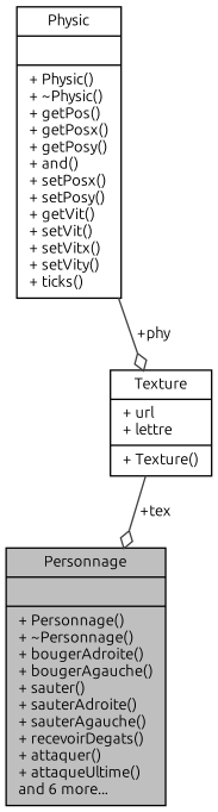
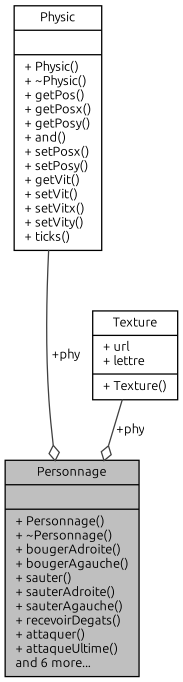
  digraph {
    fontname=Ubuntu
    node [color=black fillcolor=white fontname=Ubuntu fontsize=10 shape=record style=filled]
    edge [arrowhead=odiamond color=grey25 fontname=Ubuntu fontsize=10 labelfontname=Helvetica labelfontsize=10 style=solid]
    n1 [fillcolor=grey75 fontcolor=black height=0.2 label="{Personnage\n||+ Personnage()\l+ ~Personnage()\l+ bougerAdroite()\l+ bougerAgauche()\l+ sauter()\l+ sauterAdroite()\l+ sauterAgauche()\l+ recevoirDegats()\l+ attaquer()\l+ attaqueUltime()\land 6 more...\l}" width=0.4]
    n2 [height=0.2 label="{Texture\n|+ url\l+ lettre\l|+ Texture()\l}" width=0.4]
    n3 [height=0.2 label="{Physic\n||+ Physic()\l+ ~Physic()\l+ getPos()\l+ getPosx()\l+ getPosy()\l+ and()\l+ setPosx()\l+ setPosy()\l+ getVit()\l+ setVit()\l+ setVitx()\l+ setVity()\l+ ticks()\l}" width=0.4]
-   n2 -> n1 [label=" +tex"]
-   n3 -> n2 [label=" +phy"]
+   n2 -> n1 [label=" +phy"]
+   n3 -> n1 [label=" +phy"]
  }
